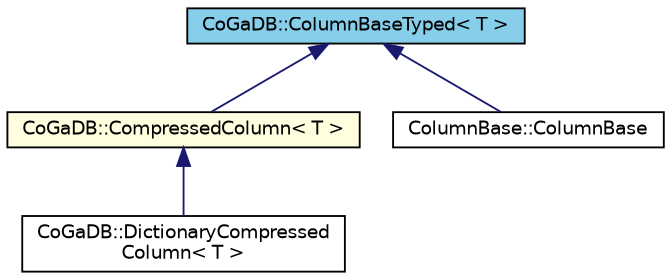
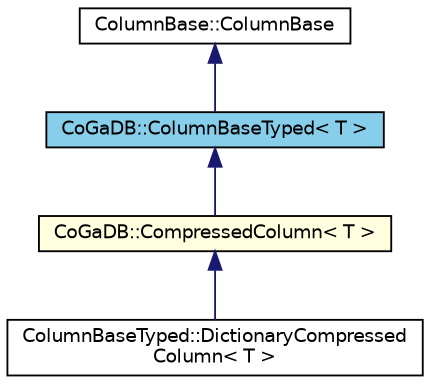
  digraph {
    node [color=black fillcolor=white fontname=Helvetica fontsize=10 shape=record style=filled]
    edge [color=midnightblue dir=back fontname=Helvetica fontsize=10 labelfontname=Helvetica labelfontsize=10 style=solid]
-   n1 [fontcolor=black height=0.2 label="CoGaDB::DictionaryCompressed\lColumn\< T \>" width=0.4]
+   n1 [fontcolor=black height=0.2 label="ColumnBaseTyped::DictionaryCompressed\lColumn\< T \>" width=0.4]
    n2 [fillcolor=lightyellow height=0.2 label="CoGaDB::CompressedColumn\< T \>" width=0.4]
    n3 [fillcolor=skyblue height=0.2 label="CoGaDB::ColumnBaseTyped\< T \>" width=0.4]
    n4 [height=0.2 label="ColumnBase::ColumnBase" width=0.4]
    n2 -> n1
    n3 -> n2
-   n3 -> n4
+   n4 -> n3
  }
